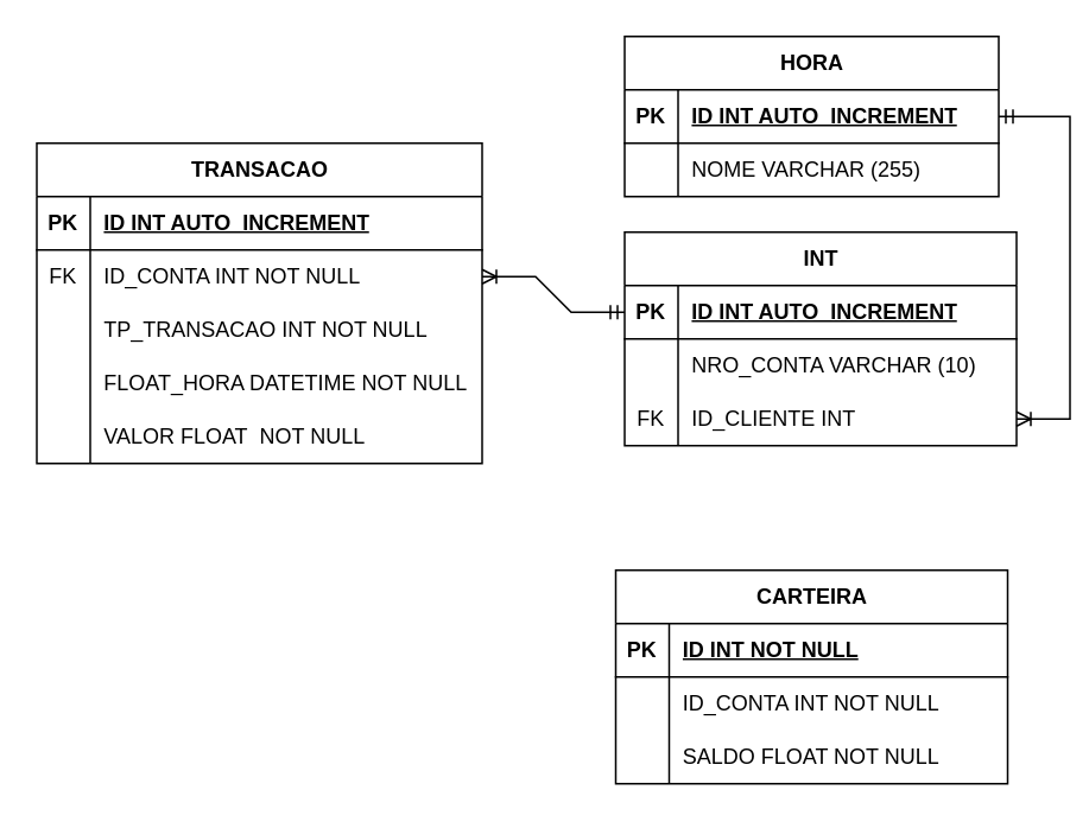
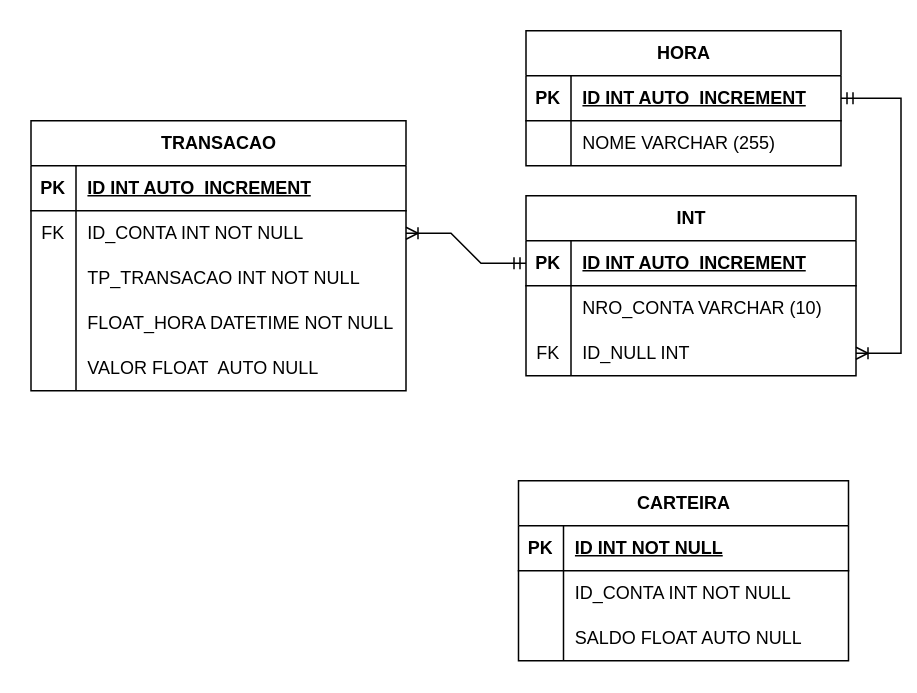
  <mxCell id="0" />
  <mxCell id="1" parent="0" />
  <mxCell id="2" value="HORA" style="shape=table;startSize=30;container=1;collapsible=1;childLayout=tableLayout;fixedRows=1;rowLines=0;fontStyle=1;align=center;resizeLast=1;html=1;" parent="1" vertex="1"><mxGeometry x="350" y="20" width="210" height="90" as="geometry"><mxRectangle x="250" y="120" width="90" height="30" as="alternateBounds" /></mxGeometry></mxCell>
  <mxCell id="3" value="" style="shape=tableRow;horizontal=0;startSize=0;swimlaneHead=0;swimlaneBody=0;fillColor=none;collapsible=0;dropTarget=0;points=[[0,0.5],[1,0.5]];portConstraint=eastwest;top=0;left=0;right=0;bottom=1;" parent="2" vertex="1"><mxGeometry y="30" width="210" height="30" as="geometry" /></mxCell>
  <mxCell id="4" value="PK" style="shape=partialRectangle;connectable=0;fillColor=none;top=0;left=0;bottom=0;right=0;fontStyle=1;overflow=hidden;whiteSpace=wrap;html=1;" parent="3" vertex="1"><mxGeometry width="30" height="30" as="geometry"><mxRectangle width="30" height="30" as="alternateBounds" /></mxGeometry></mxCell>
  <mxCell id="5" value="ID INT AUTO_INCREMENT" style="shape=partialRectangle;connectable=0;fillColor=none;top=0;left=0;bottom=0;right=0;align=left;spacingLeft=6;fontStyle=5;overflow=hidden;whiteSpace=wrap;html=1;" parent="3" vertex="1"><mxGeometry x="30" width="180" height="30" as="geometry"><mxRectangle width="180" height="30" as="alternateBounds" /></mxGeometry></mxCell>
  <mxCell id="6" value="" style="shape=tableRow;horizontal=0;startSize=0;swimlaneHead=0;swimlaneBody=0;fillColor=none;collapsible=0;dropTarget=0;points=[[0,0.5],[1,0.5]];portConstraint=eastwest;top=0;left=0;right=0;bottom=0;" parent="2" vertex="1"><mxGeometry y="60" width="210" height="30" as="geometry" /></mxCell>
  <mxCell id="7" value="" style="shape=partialRectangle;connectable=0;fillColor=none;top=0;left=0;bottom=0;right=0;editable=1;overflow=hidden;whiteSpace=wrap;html=1;" parent="6" vertex="1"><mxGeometry width="30" height="30" as="geometry"><mxRectangle width="30" height="30" as="alternateBounds" /></mxGeometry></mxCell>
  <mxCell id="8" value="NOME VARCHAR (255)" style="shape=partialRectangle;connectable=0;fillColor=none;top=0;left=0;bottom=0;right=0;align=left;spacingLeft=6;overflow=hidden;whiteSpace=wrap;html=1;" parent="6" vertex="1"><mxGeometry x="30" width="180" height="30" as="geometry"><mxRectangle width="180" height="30" as="alternateBounds" /></mxGeometry></mxCell>
  <mxCell id="9" value="INT" style="shape=table;startSize=30;container=1;collapsible=1;childLayout=tableLayout;fixedRows=1;rowLines=0;fontStyle=1;align=center;resizeLast=1;html=1;" parent="1" vertex="1"><mxGeometry x="350" y="130" width="220" height="120" as="geometry" /></mxCell>
  <mxCell id="10" value="" style="shape=tableRow;horizontal=0;startSize=0;swimlaneHead=0;swimlaneBody=0;fillColor=none;collapsible=0;dropTarget=0;points=[[0,0.5],[1,0.5]];portConstraint=eastwest;top=0;left=0;right=0;bottom=1;" parent="9" vertex="1"><mxGeometry y="30" width="220" height="30" as="geometry" /></mxCell>
  <mxCell id="11" value="PK" style="shape=partialRectangle;connectable=0;fillColor=none;top=0;left=0;bottom=0;right=0;fontStyle=1;overflow=hidden;whiteSpace=wrap;html=1;" parent="10" vertex="1"><mxGeometry width="30" height="30" as="geometry"><mxRectangle width="30" height="30" as="alternateBounds" /></mxGeometry></mxCell>
  <mxCell id="12" value="ID INT AUTO_INCREMENT" style="shape=partialRectangle;connectable=0;fillColor=none;top=0;left=0;bottom=0;right=0;align=left;spacingLeft=6;fontStyle=5;overflow=hidden;whiteSpace=wrap;html=1;" parent="10" vertex="1"><mxGeometry x="30" width="190" height="30" as="geometry"><mxRectangle width="190" height="30" as="alternateBounds" /></mxGeometry></mxCell>
  <mxCell id="13" value="" style="shape=tableRow;horizontal=0;startSize=0;swimlaneHead=0;swimlaneBody=0;fillColor=none;collapsible=0;dropTarget=0;points=[[0,0.5],[1,0.5]];portConstraint=eastwest;top=0;left=0;right=0;bottom=0;" parent="9" vertex="1"><mxGeometry y="60" width="220" height="30" as="geometry" /></mxCell>
  <mxCell id="14" value="" style="shape=partialRectangle;connectable=0;fillColor=none;top=0;left=0;bottom=0;right=0;editable=1;overflow=hidden;whiteSpace=wrap;html=1;" parent="13" vertex="1"><mxGeometry width="30" height="30" as="geometry"><mxRectangle width="30" height="30" as="alternateBounds" /></mxGeometry></mxCell>
  <mxCell id="15" value="NRO_CONTA VARCHAR (10)" style="shape=partialRectangle;connectable=0;fillColor=none;top=0;left=0;bottom=0;right=0;align=left;spacingLeft=6;overflow=hidden;whiteSpace=wrap;html=1;" parent="13" vertex="1"><mxGeometry x="30" width="190" height="30" as="geometry"><mxRectangle width="190" height="30" as="alternateBounds" /></mxGeometry></mxCell>
  <mxCell id="16" value="" style="shape=tableRow;horizontal=0;startSize=0;swimlaneHead=0;swimlaneBody=0;fillColor=none;collapsible=0;dropTarget=0;points=[[0,0.5],[1,0.5]];portConstraint=eastwest;top=0;left=0;right=0;bottom=0;" parent="9" vertex="1"><mxGeometry y="90" width="220" height="30" as="geometry" /></mxCell>
  <mxCell id="17" value="FK" style="shape=partialRectangle;connectable=0;fillColor=none;top=0;left=0;bottom=0;right=0;editable=1;overflow=hidden;whiteSpace=wrap;html=1;" parent="16" vertex="1"><mxGeometry width="30" height="30" as="geometry"><mxRectangle width="30" height="30" as="alternateBounds" /></mxGeometry></mxCell>
- <mxCell id="18" value="ID_CLIENTE INT" style="shape=partialRectangle;connectable=0;fillColor=none;top=0;left=0;bottom=0;right=0;align=left;spacingLeft=6;overflow=hidden;whiteSpace=wrap;html=1;" parent="16" vertex="1"><mxGeometry x="30" width="190" height="30" as="geometry"><mxRectangle width="190" height="30" as="alternateBounds" /></mxGeometry></mxCell>
+ <mxCell id="18" value="ID_NULL INT" style="shape=partialRectangle;connectable=0;fillColor=none;top=0;left=0;bottom=0;right=0;align=left;spacingLeft=6;overflow=hidden;whiteSpace=wrap;html=1;" parent="16" vertex="1"><mxGeometry x="30" width="190" height="30" as="geometry"><mxRectangle width="190" height="30" as="alternateBounds" /></mxGeometry></mxCell>
  <mxCell id="19" value="" style="edgeStyle=entityRelationEdgeStyle;fontSize=12;html=1;endArrow=ERoneToMany;startArrow=ERmandOne;rounded=0;exitX=1;exitY=0.5;exitDx=0;exitDy=0;" parent="1" source="3" target="16" edge="1"><mxGeometry width="100" height="100" relative="1" as="geometry"><mxPoint x="190" y="300" as="sourcePoint" /><mxPoint x="290" y="200" as="targetPoint" /></mxGeometry></mxCell>
  <mxCell id="20" value="TRANSACAO" style="shape=table;startSize=30;container=1;collapsible=1;childLayout=tableLayout;fixedRows=1;rowLines=0;fontStyle=1;align=center;resizeLast=1;html=1;" parent="1" vertex="1"><mxGeometry x="20" y="80" width="250" height="180" as="geometry" /></mxCell>
  <mxCell id="21" value="" style="shape=tableRow;horizontal=0;startSize=0;swimlaneHead=0;swimlaneBody=0;fillColor=none;collapsible=0;dropTarget=0;points=[[0,0.5],[1,0.5]];portConstraint=eastwest;top=0;left=0;right=0;bottom=1;" parent="20" vertex="1"><mxGeometry y="30" width="250" height="30" as="geometry" /></mxCell>
  <mxCell id="22" value="PK" style="shape=partialRectangle;connectable=0;fillColor=none;top=0;left=0;bottom=0;right=0;fontStyle=1;overflow=hidden;whiteSpace=wrap;html=1;" parent="21" vertex="1"><mxGeometry width="30" height="30" as="geometry"><mxRectangle width="30" height="30" as="alternateBounds" /></mxGeometry></mxCell>
  <mxCell id="23" value="ID INT AUTO_INCREMENT" style="shape=partialRectangle;connectable=0;fillColor=none;top=0;left=0;bottom=0;right=0;align=left;spacingLeft=6;fontStyle=5;overflow=hidden;whiteSpace=wrap;html=1;" parent="21" vertex="1"><mxGeometry x="30" width="220" height="30" as="geometry"><mxRectangle width="220" height="30" as="alternateBounds" /></mxGeometry></mxCell>
  <mxCell id="24" value="" style="shape=tableRow;horizontal=0;startSize=0;swimlaneHead=0;swimlaneBody=0;fillColor=none;collapsible=0;dropTarget=0;points=[[0,0.5],[1,0.5]];portConstraint=eastwest;top=0;left=0;right=0;bottom=0;" parent="20" vertex="1"><mxGeometry y="60" width="250" height="30" as="geometry" /></mxCell>
  <mxCell id="25" value="FK" style="shape=partialRectangle;connectable=0;fillColor=none;top=0;left=0;bottom=0;right=0;editable=1;overflow=hidden;whiteSpace=wrap;html=1;" parent="24" vertex="1"><mxGeometry width="30" height="30" as="geometry"><mxRectangle width="30" height="30" as="alternateBounds" /></mxGeometry></mxCell>
  <mxCell id="26" value="ID_CONTA INT NOT NULL" style="shape=partialRectangle;connectable=0;fillColor=none;top=0;left=0;bottom=0;right=0;align=left;spacingLeft=6;overflow=hidden;whiteSpace=wrap;html=1;" parent="24" vertex="1"><mxGeometry x="30" width="220" height="30" as="geometry"><mxRectangle width="220" height="30" as="alternateBounds" /></mxGeometry></mxCell>
  <mxCell id="27" value="" style="shape=tableRow;horizontal=0;startSize=0;swimlaneHead=0;swimlaneBody=0;fillColor=none;collapsible=0;dropTarget=0;points=[[0,0.5],[1,0.5]];portConstraint=eastwest;top=0;left=0;right=0;bottom=0;" parent="20" vertex="1"><mxGeometry y="90" width="250" height="30" as="geometry" /></mxCell>
  <mxCell id="28" value="" style="shape=partialRectangle;connectable=0;fillColor=none;top=0;left=0;bottom=0;right=0;editable=1;overflow=hidden;whiteSpace=wrap;html=1;" parent="27" vertex="1"><mxGeometry width="30" height="30" as="geometry"><mxRectangle width="30" height="30" as="alternateBounds" /></mxGeometry></mxCell>
  <mxCell id="29" value="TP_TRANSACAO INT NOT NULL" style="shape=partialRectangle;connectable=0;fillColor=none;top=0;left=0;bottom=0;right=0;align=left;spacingLeft=6;overflow=hidden;whiteSpace=wrap;html=1;" parent="27" vertex="1"><mxGeometry x="30" width="220" height="30" as="geometry"><mxRectangle width="220" height="30" as="alternateBounds" /></mxGeometry></mxCell>
  <mxCell id="30" value="" style="shape=tableRow;horizontal=0;startSize=0;swimlaneHead=0;swimlaneBody=0;fillColor=none;collapsible=0;dropTarget=0;points=[[0,0.5],[1,0.5]];portConstraint=eastwest;top=0;left=0;right=0;bottom=0;" parent="20" vertex="1"><mxGeometry y="120" width="250" height="30" as="geometry" /></mxCell>
  <mxCell id="31" value="" style="shape=partialRectangle;connectable=0;fillColor=none;top=0;left=0;bottom=0;right=0;editable=1;overflow=hidden;whiteSpace=wrap;html=1;" parent="30" vertex="1"><mxGeometry width="30" height="30" as="geometry"><mxRectangle width="30" height="30" as="alternateBounds" /></mxGeometry></mxCell>
  <mxCell id="32" value="FLOAT_HORA DATETIME NOT NULL" style="shape=partialRectangle;connectable=0;fillColor=none;top=0;left=0;bottom=0;right=0;align=left;spacingLeft=6;overflow=hidden;whiteSpace=wrap;html=1;" parent="30" vertex="1"><mxGeometry x="30" width="220" height="30" as="geometry"><mxRectangle width="220" height="30" as="alternateBounds" /></mxGeometry></mxCell>
  <mxCell id="33" value="" style="shape=tableRow;horizontal=0;startSize=0;swimlaneHead=0;swimlaneBody=0;fillColor=none;collapsible=0;dropTarget=0;points=[[0,0.5],[1,0.5]];portConstraint=eastwest;top=0;left=0;right=0;bottom=0;" parent="20" vertex="1"><mxGeometry y="150" width="250" height="30" as="geometry" /></mxCell>
  <mxCell id="34" value="" style="shape=partialRectangle;connectable=0;fillColor=none;top=0;left=0;bottom=0;right=0;editable=1;overflow=hidden;whiteSpace=wrap;html=1;" parent="33" vertex="1"><mxGeometry width="30" height="30" as="geometry"><mxRectangle width="30" height="30" as="alternateBounds" /></mxGeometry></mxCell>
- <mxCell id="35" value="VALOR FLOAT&amp;nbsp; NOT NULL" style="shape=partialRectangle;connectable=0;fillColor=none;top=0;left=0;bottom=0;right=0;align=left;spacingLeft=6;overflow=hidden;whiteSpace=wrap;html=1;" parent="33" vertex="1"><mxGeometry x="30" width="220" height="30" as="geometry"><mxRectangle width="220" height="30" as="alternateBounds" /></mxGeometry></mxCell>
+ <mxCell id="35" value="VALOR FLOAT&amp;nbsp; AUTO NULL" style="shape=partialRectangle;connectable=0;fillColor=none;top=0;left=0;bottom=0;right=0;align=left;spacingLeft=6;overflow=hidden;whiteSpace=wrap;html=1;" parent="33" vertex="1"><mxGeometry x="30" width="220" height="30" as="geometry"><mxRectangle width="220" height="30" as="alternateBounds" /></mxGeometry></mxCell>
  <mxCell id="36" value="" style="edgeStyle=entityRelationEdgeStyle;fontSize=12;html=1;endArrow=ERoneToMany;startArrow=ERmandOne;rounded=0;" parent="1" source="10" target="24" edge="1"><mxGeometry width="100" height="100" relative="1" as="geometry"><mxPoint x="230" y="170" as="sourcePoint" /><mxPoint x="240" y="310" as="targetPoint" /></mxGeometry></mxCell>
  <mxCell id="37" value="CARTEIRA" style="shape=table;startSize=30;container=1;collapsible=1;childLayout=tableLayout;fixedRows=1;rowLines=0;fontStyle=1;align=center;resizeLast=1;html=1;" parent="1" vertex="1"><mxGeometry x="345" y="320" width="220" height="120" as="geometry" /></mxCell>
  <mxCell id="38" value="" style="shape=tableRow;horizontal=0;startSize=0;swimlaneHead=0;swimlaneBody=0;fillColor=none;collapsible=0;dropTarget=0;points=[[0,0.5],[1,0.5]];portConstraint=eastwest;top=0;left=0;right=0;bottom=1;" parent="37" vertex="1"><mxGeometry y="30" width="220" height="30" as="geometry" /></mxCell>
  <mxCell id="39" value="PK" style="shape=partialRectangle;connectable=0;fillColor=none;top=0;left=0;bottom=0;right=0;fontStyle=1;overflow=hidden;whiteSpace=wrap;html=1;" parent="38" vertex="1"><mxGeometry width="30" height="30" as="geometry"><mxRectangle width="30" height="30" as="alternateBounds" /></mxGeometry></mxCell>
  <mxCell id="40" value="ID INT NOT NULL" style="shape=partialRectangle;connectable=0;fillColor=none;top=0;left=0;bottom=0;right=0;align=left;spacingLeft=6;fontStyle=5;overflow=hidden;whiteSpace=wrap;html=1;" parent="38" vertex="1"><mxGeometry x="30" width="190" height="30" as="geometry"><mxRectangle width="190" height="30" as="alternateBounds" /></mxGeometry></mxCell>
  <mxCell id="41" value="" style="shape=tableRow;horizontal=0;startSize=0;swimlaneHead=0;swimlaneBody=0;fillColor=none;collapsible=0;dropTarget=0;points=[[0,0.5],[1,0.5]];portConstraint=eastwest;top=0;left=0;right=0;bottom=0;" parent="37" vertex="1"><mxGeometry y="60" width="220" height="30" as="geometry" /></mxCell>
  <mxCell id="42" value="" style="shape=partialRectangle;connectable=0;fillColor=none;top=0;left=0;bottom=0;right=0;editable=1;overflow=hidden;whiteSpace=wrap;html=1;" parent="41" vertex="1"><mxGeometry width="30" height="30" as="geometry"><mxRectangle width="30" height="30" as="alternateBounds" /></mxGeometry></mxCell>
  <mxCell id="43" value="ID_CONTA INT NOT NULL" style="shape=partialRectangle;connectable=0;fillColor=none;top=0;left=0;bottom=0;right=0;align=left;spacingLeft=6;overflow=hidden;whiteSpace=wrap;html=1;" parent="41" vertex="1"><mxGeometry x="30" width="190" height="30" as="geometry"><mxRectangle width="190" height="30" as="alternateBounds" /></mxGeometry></mxCell>
  <mxCell id="44" value="" style="shape=tableRow;horizontal=0;startSize=0;swimlaneHead=0;swimlaneBody=0;fillColor=none;collapsible=0;dropTarget=0;points=[[0,0.5],[1,0.5]];portConstraint=eastwest;top=0;left=0;right=0;bottom=0;" parent="37" vertex="1"><mxGeometry y="90" width="220" height="30" as="geometry" /></mxCell>
  <mxCell id="45" value="" style="shape=partialRectangle;connectable=0;fillColor=none;top=0;left=0;bottom=0;right=0;editable=1;overflow=hidden;whiteSpace=wrap;html=1;" parent="44" vertex="1"><mxGeometry width="30" height="30" as="geometry"><mxRectangle width="30" height="30" as="alternateBounds" /></mxGeometry></mxCell>
- <mxCell id="46" value="SALDO FLOAT NOT NULL" style="shape=partialRectangle;connectable=0;fillColor=none;top=0;left=0;bottom=0;right=0;align=left;spacingLeft=6;overflow=hidden;whiteSpace=wrap;html=1;" parent="44" vertex="1"><mxGeometry x="30" width="190" height="30" as="geometry"><mxRectangle width="190" height="30" as="alternateBounds" /></mxGeometry></mxCell>
+ <mxCell id="46" value="SALDO FLOAT AUTO NULL" style="shape=partialRectangle;connectable=0;fillColor=none;top=0;left=0;bottom=0;right=0;align=left;spacingLeft=6;overflow=hidden;whiteSpace=wrap;html=1;" parent="44" vertex="1"><mxGeometry x="30" width="190" height="30" as="geometry"><mxRectangle width="190" height="30" as="alternateBounds" /></mxGeometry></mxCell>
